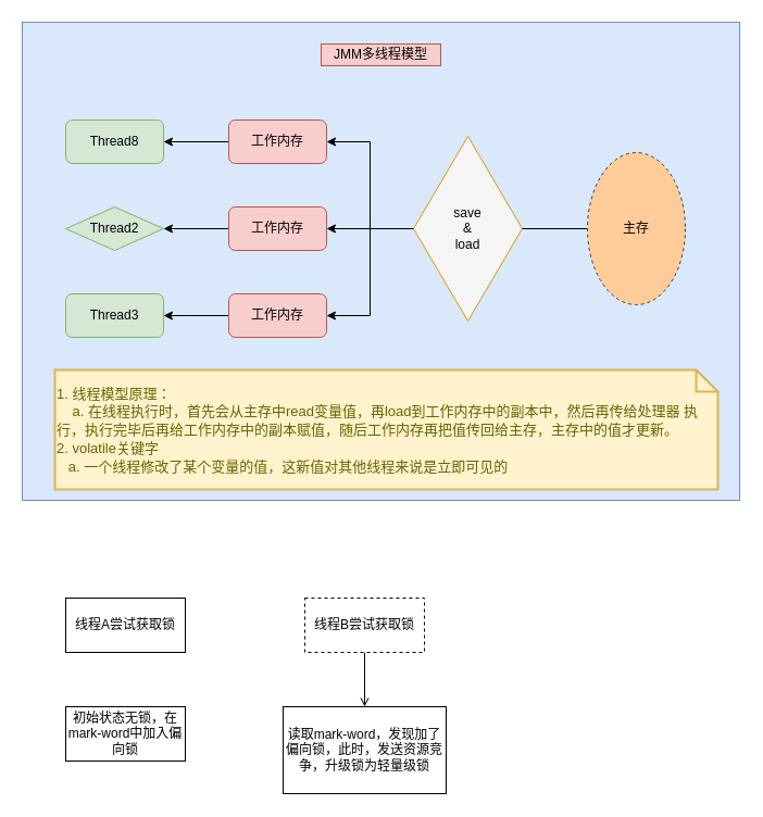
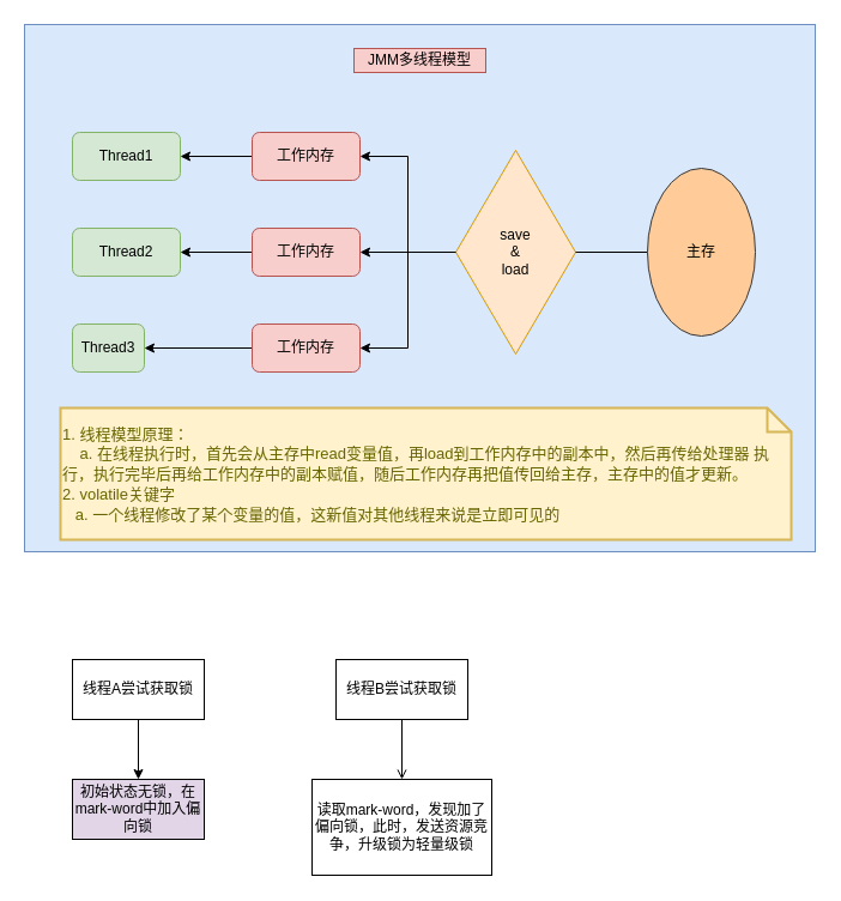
  <mxCell id="0" />
  <mxCell id="1" parent="0" />
  <mxCell id="2" value="" style="rounded=0;whiteSpace=wrap;html=1;fillColor=#dae8fc;strokeColor=#6c8ebf;" parent="1" vertex="1"><mxGeometry x="20" y="20" width="660" height="440" as="geometry" /></mxCell>
  <mxCell id="3" value="JMM多线程模型" style="text;html=1;strokeColor=#b85450;fillColor=#f8cecc;align=center;verticalAlign=middle;whiteSpace=wrap;overflow=hidden;" parent="1" vertex="1"><mxGeometry x="295" y="40" width="110" height="20" as="geometry" /></mxCell>
- <mxCell id="4" value="Thread8" style="rounded=1;whiteSpace=wrap;html=1;fillColor=#d5e8d4;strokeColor=#82b366;" parent="1" vertex="1"><mxGeometry x="60" y="110" width="90" height="40" as="geometry" /></mxCell>
- <mxCell id="5" value="&lt;span&gt;Thread2&lt;/span&gt;" style="rhombus;whiteSpace=wrap;html=1;fillColor=#d5e8d4;strokeColor=#82b366;" parent="1" vertex="1"><mxGeometry x="60" y="190" width="90" height="40" as="geometry" /></mxCell>
- <mxCell id="6" value="&lt;span&gt;Thread3&lt;/span&gt;" style="rounded=1;whiteSpace=wrap;html=1;fillColor=#d5e8d4;strokeColor=#82b366;" parent="1" vertex="1"><mxGeometry x="60" y="270" width="90" height="40" as="geometry" /></mxCell>
+ <mxCell id="4" value="Thread1" style="rounded=1;whiteSpace=wrap;html=1;fillColor=#d5e8d4;strokeColor=#82b366;" parent="1" vertex="1"><mxGeometry x="60" y="110" width="90" height="40" as="geometry" /></mxCell>
+ <mxCell id="5" value="&lt;span&gt;Thread2&lt;/span&gt;" style="rounded=1;whiteSpace=wrap;html=1;fillColor=#d5e8d4;strokeColor=#82b366;" parent="1" vertex="1"><mxGeometry x="60" y="190" width="90" height="40" as="geometry" /></mxCell>
+ <mxCell id="6" value="&lt;span&gt;Thread3&lt;/span&gt;" style="rounded=1;whiteSpace=wrap;html=1;fillColor=#d5e8d4;strokeColor=#82b366;" parent="1" vertex="1"><mxGeometry x="60" y="270" width="60" height="40" as="geometry" /></mxCell>
  <mxCell id="7" value="" style="edgeStyle=orthogonalEdgeStyle;rounded=0;orthogonalLoop=1;jettySize=auto;html=1;" parent="1" source="8" target="4" edge="1"><mxGeometry relative="1" as="geometry" /></mxCell>
  <mxCell id="8" value="工作内存" style="rounded=1;whiteSpace=wrap;html=1;fillColor=#f8cecc;strokeColor=#b85450;" parent="1" vertex="1"><mxGeometry x="210" y="110" width="90" height="40" as="geometry" /></mxCell>
  <mxCell id="9" value="" style="edgeStyle=orthogonalEdgeStyle;rounded=0;orthogonalLoop=1;jettySize=auto;html=1;" parent="1" source="10" target="5" edge="1"><mxGeometry relative="1" as="geometry" /></mxCell>
  <mxCell id="10" value="&lt;span&gt;工作内存&lt;/span&gt;" style="rounded=1;whiteSpace=wrap;html=1;fillColor=#f8cecc;strokeColor=#b85450;" parent="1" vertex="1"><mxGeometry x="210" y="190" width="90" height="40" as="geometry" /></mxCell>
  <mxCell id="11" value="" style="edgeStyle=orthogonalEdgeStyle;rounded=0;orthogonalLoop=1;jettySize=auto;html=1;" parent="1" source="12" target="6" edge="1"><mxGeometry relative="1" as="geometry" /></mxCell>
  <mxCell id="12" value="&lt;span&gt;工作内存&lt;/span&gt;" style="rounded=1;whiteSpace=wrap;html=1;fillColor=#f8cecc;strokeColor=#b85450;" parent="1" vertex="1"><mxGeometry x="210" y="270" width="90" height="40" as="geometry" /></mxCell>
  <mxCell id="13" value="" style="edgeStyle=orthogonalEdgeStyle;rounded=0;orthogonalLoop=1;jettySize=auto;html=1;entryX=1;entryY=0.5;entryDx=0;entryDy=0;" parent="1" source="15" target="8" edge="1"><mxGeometry relative="1" as="geometry" /></mxCell>
  <mxCell id="14" style="edgeStyle=orthogonalEdgeStyle;rounded=0;orthogonalLoop=1;jettySize=auto;html=1;entryX=1;entryY=0.5;entryDx=0;entryDy=0;" parent="1" source="15" target="10" edge="1"><mxGeometry relative="1" as="geometry" /></mxCell>
- <mxCell id="15" value="save &lt;br&gt;&amp;amp;&lt;br&gt;load" style="rhombus;whiteSpace=wrap;html=1;fillColor=#f5f5f5;strokeColor=#d79b00;" parent="1" vertex="1"><mxGeometry x="380" y="125" width="100" height="170" as="geometry" /></mxCell>
+ <mxCell id="15" value="save &lt;br&gt;&amp;amp;&lt;br&gt;load" style="rhombus;whiteSpace=wrap;html=1;fillColor=#ffe6cc;strokeColor=#d79b00;" parent="1" vertex="1"><mxGeometry x="380" y="125" width="100" height="170" as="geometry" /></mxCell>
  <mxCell id="16" value="" style="edgeStyle=orthogonalEdgeStyle;rounded=0;orthogonalLoop=1;jettySize=auto;html=1;endArrow=none;" parent="1" source="17" target="15" edge="1"><mxGeometry relative="1" as="geometry" /></mxCell>
- <mxCell id="17" value="主存" style="ellipse;whiteSpace=wrap;html=1;fillColor=#ffcc99;strokeColor=#36393d;dashed=1;" parent="1" vertex="1"><mxGeometry x="540" y="140" width="90" height="140" as="geometry" /></mxCell>
+ <mxCell id="17" value="主存" style="ellipse;whiteSpace=wrap;html=1;fillColor=#ffcc99;strokeColor=#36393d;" parent="1" vertex="1"><mxGeometry x="540" y="140" width="90" height="140" as="geometry" /></mxCell>
  <mxCell id="18" value="" style="endArrow=classic;html=1;entryX=1;entryY=0.5;entryDx=0;entryDy=0;exitX=0;exitY=0.5;exitDx=0;exitDy=0;rounded=0;" parent="1" source="15" target="12" edge="1"><mxGeometry width="50" height="50" relative="1" as="geometry"><mxPoint x="340" y="350" as="sourcePoint" /><mxPoint x="390" y="300" as="targetPoint" /><Array as="points"><mxPoint x="340" y="210" /><mxPoint x="340" y="290" /></Array></mxGeometry></mxCell>
  <mxCell id="19" value="&lt;font style=&quot;font-size: 13px&quot;&gt;1. 线程模型原理：&lt;br&gt;&amp;nbsp; &amp;nbsp; a. 在线程执行时，首先会从主存中read变量值，再load到工作内存中的副本中，然后再传给处理器 执行，执行完毕后再给工作内存中的副本赋值，随后工作内存再把值传回给主存，主存中的值才更新。&lt;br&gt;2. volatile关键字&lt;br&gt;&amp;nbsp; &amp;nbsp;a.&amp;nbsp;&lt;span style=&quot;font-family: &amp;#34;helvetica neue&amp;#34; , &amp;#34;helvetica&amp;#34; , &amp;#34;segoe ui&amp;#34; , &amp;#34;arial&amp;#34; , &amp;#34;freesans&amp;#34; , sans-serif&quot;&gt;一个线程修改了某个变量的值，这新值对其他线程来说是立即可见的&lt;/span&gt;&lt;br&gt;&lt;/font&gt;" style="shape=note;strokeWidth=2;fontSize=14;size=20;whiteSpace=wrap;html=1;fillColor=#fff2cc;strokeColor=#d6b656;fontColor=#666600;align=left;" parent="1" vertex="1"><mxGeometry x="50" y="340" width="610" height="110" as="geometry" /></mxCell>
+ <mxCell id="20" value="" style="edgeStyle=none;rounded=0;orthogonalLoop=1;jettySize=auto;html=1;labelBackgroundColor=none;strokeColor=#000000;" edge="1" parent="1" source="21" target="22"><mxGeometry relative="1" as="geometry" /></mxCell>
  <mxCell id="21" value="线程A尝试获取锁" style="rounded=0;whiteSpace=wrap;html=1;labelBackgroundColor=none;align=center;" vertex="1" parent="1"><mxGeometry x="60" y="550" width="110" height="50" as="geometry" /></mxCell>
- <mxCell id="22" value="初始状态无锁，在mark-word中加入偏向锁" style="rounded=0;whiteSpace=wrap;html=1;labelBackgroundColor=none;align=center;" vertex="1" parent="1"><mxGeometry x="60" y="650" width="110" height="50" as="geometry" /></mxCell>
+ <mxCell id="22" value="初始状态无锁，在mark-word中加入偏向锁" style="rounded=0;whiteSpace=wrap;html=1;labelBackgroundColor=none;align=center;fillColor=#e1d5e7;" vertex="1" parent="1"><mxGeometry x="60" y="650" width="110" height="50" as="geometry" /></mxCell>
  <mxCell id="23" value="" style="edgeStyle=none;rounded=0;orthogonalLoop=1;jettySize=auto;html=1;labelBackgroundColor=none;strokeColor=#000000;endArrow=open;" edge="1" parent="1" source="24" target="25"><mxGeometry relative="1" as="geometry" /></mxCell>
- <mxCell id="24" value="线程B尝试获取锁" style="rounded=0;whiteSpace=wrap;html=1;labelBackgroundColor=none;align=center;dashed=1;" vertex="1" parent="1"><mxGeometry x="280" y="550" width="110" height="50" as="geometry" /></mxCell>
+ <mxCell id="24" value="线程B尝试获取锁" style="rounded=0;whiteSpace=wrap;html=1;labelBackgroundColor=none;align=center;" vertex="1" parent="1"><mxGeometry x="280" y="550" width="110" height="50" as="geometry" /></mxCell>
  <mxCell id="25" value="读取mark-word，发现加了偏向锁，此时，发送资源竞争，升级锁为轻量级锁" style="rounded=0;whiteSpace=wrap;html=1;labelBackgroundColor=none;align=center;" vertex="1" parent="1"><mxGeometry x="260" y="650" width="150" height="80" as="geometry" /></mxCell>
